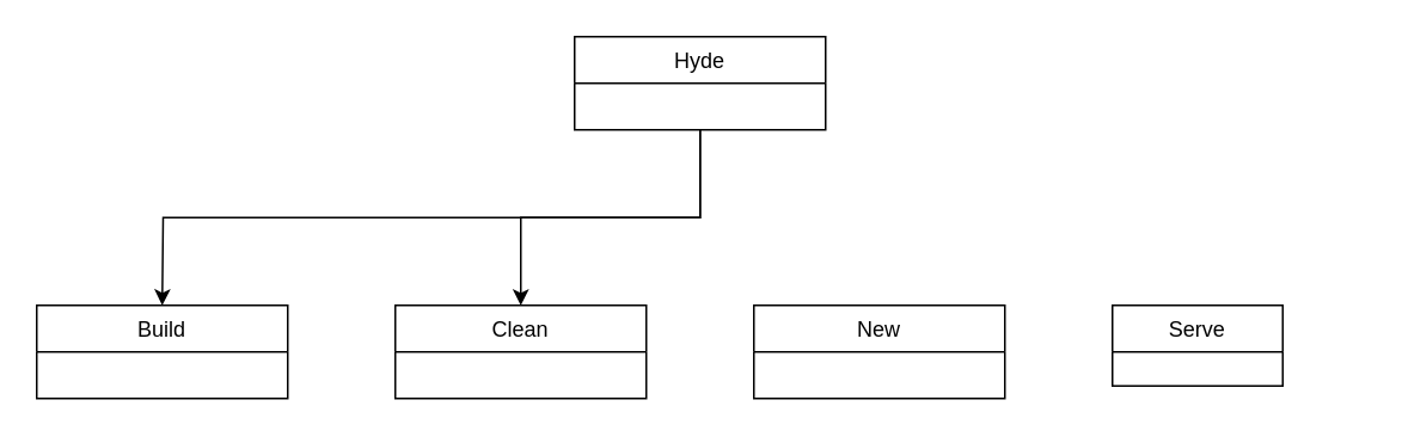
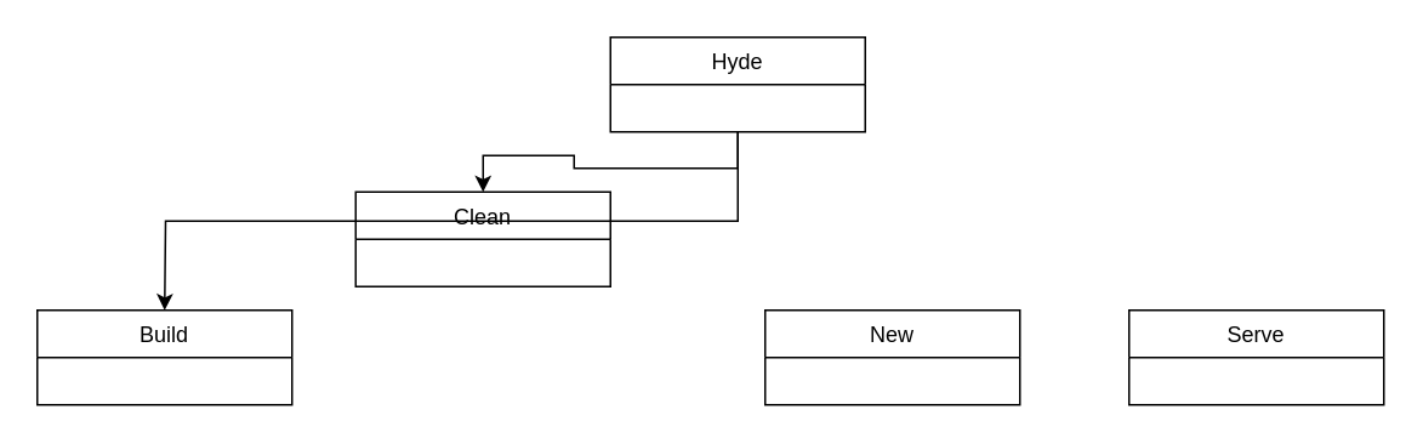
  <mxCell id="0" />
  <mxCell id="1" parent="0" />
  <mxCell id="2" value="Build" style="swimlane;fontStyle=0;childLayout=stackLayout;horizontal=1;startSize=26;fillColor=none;horizontalStack=0;resizeParent=1;resizeParentMax=0;resizeLast=0;collapsible=1;marginBottom=0;" vertex="1" parent="1"><mxGeometry x="20" y="170" width="140" height="52" as="geometry" /></mxCell>
  <mxCell id="3" style="edgeStyle=orthogonalEdgeStyle;rounded=0;orthogonalLoop=1;jettySize=auto;html=1;exitX=0.5;exitY=1;exitDx=0;exitDy=0;" edge="1" parent="1" source="5"><mxGeometry relative="1" as="geometry"><mxPoint x="90" y="170" as="targetPoint" /></mxGeometry></mxCell>
  <mxCell id="4" style="edgeStyle=orthogonalEdgeStyle;rounded=0;orthogonalLoop=1;jettySize=auto;html=1;exitX=0.5;exitY=1;exitDx=0;exitDy=0;entryX=0.5;entryY=0;entryDx=0;entryDy=0;" edge="1" parent="1" source="5" target="6"><mxGeometry relative="1" as="geometry" /></mxCell>
- <mxCell id="5" value="Hyde" style="swimlane;fontStyle=0;childLayout=stackLayout;horizontal=1;startSize=26;fillColor=none;horizontalStack=0;resizeParent=1;resizeParentMax=0;resizeLast=0;collapsible=1;marginBottom=0;" vertex="1" parent="1"><mxGeometry x="320" y="20" width="140" height="52" as="geometry" /></mxCell>
- <mxCell id="6" value="Clean" style="swimlane;fontStyle=0;childLayout=stackLayout;horizontal=1;startSize=26;fillColor=none;horizontalStack=0;resizeParent=1;resizeParentMax=0;resizeLast=0;collapsible=1;marginBottom=0;" vertex="1" parent="1"><mxGeometry x="220" y="170" width="140" height="52" as="geometry" /></mxCell>
+ <mxCell id="5" value="Hyde" style="swimlane;fontStyle=0;childLayout=stackLayout;horizontal=1;startSize=26;fillColor=none;horizontalStack=0;resizeParent=1;resizeParentMax=0;resizeLast=0;collapsible=1;marginBottom=0;" vertex="1" parent="1"><mxGeometry x="335" y="20" width="140" height="52" as="geometry" /></mxCell>
+ <mxCell id="6" value="Clean" style="swimlane;fontStyle=0;childLayout=stackLayout;horizontal=1;startSize=26;fillColor=none;horizontalStack=0;resizeParent=1;resizeParentMax=0;resizeLast=0;collapsible=1;marginBottom=0;" vertex="1" parent="1"><mxGeometry x="195" y="105" width="140" height="52" as="geometry" /></mxCell>
  <mxCell id="7" value="New" style="swimlane;fontStyle=0;childLayout=stackLayout;horizontal=1;startSize=26;fillColor=none;horizontalStack=0;resizeParent=1;resizeParentMax=0;resizeLast=0;collapsible=1;marginBottom=0;" vertex="1" parent="1"><mxGeometry x="420" y="170" width="140" height="52" as="geometry" /></mxCell>
- <mxCell id="8" value="Serve" style="swimlane;fontStyle=0;childLayout=stackLayout;horizontal=1;startSize=26;fillColor=none;horizontalStack=0;resizeParent=1;resizeParentMax=0;resizeLast=0;collapsible=1;marginBottom=0;" vertex="1" parent="1"><mxGeometry x="620" y="170" width="95" height="45" as="geometry" /></mxCell>
+ <mxCell id="8" value="Serve" style="swimlane;fontStyle=0;childLayout=stackLayout;horizontal=1;startSize=26;fillColor=none;horizontalStack=0;resizeParent=1;resizeParentMax=0;resizeLast=0;collapsible=1;marginBottom=0;" vertex="1" parent="1"><mxGeometry x="620" y="170" width="140" height="52" as="geometry" /></mxCell>
